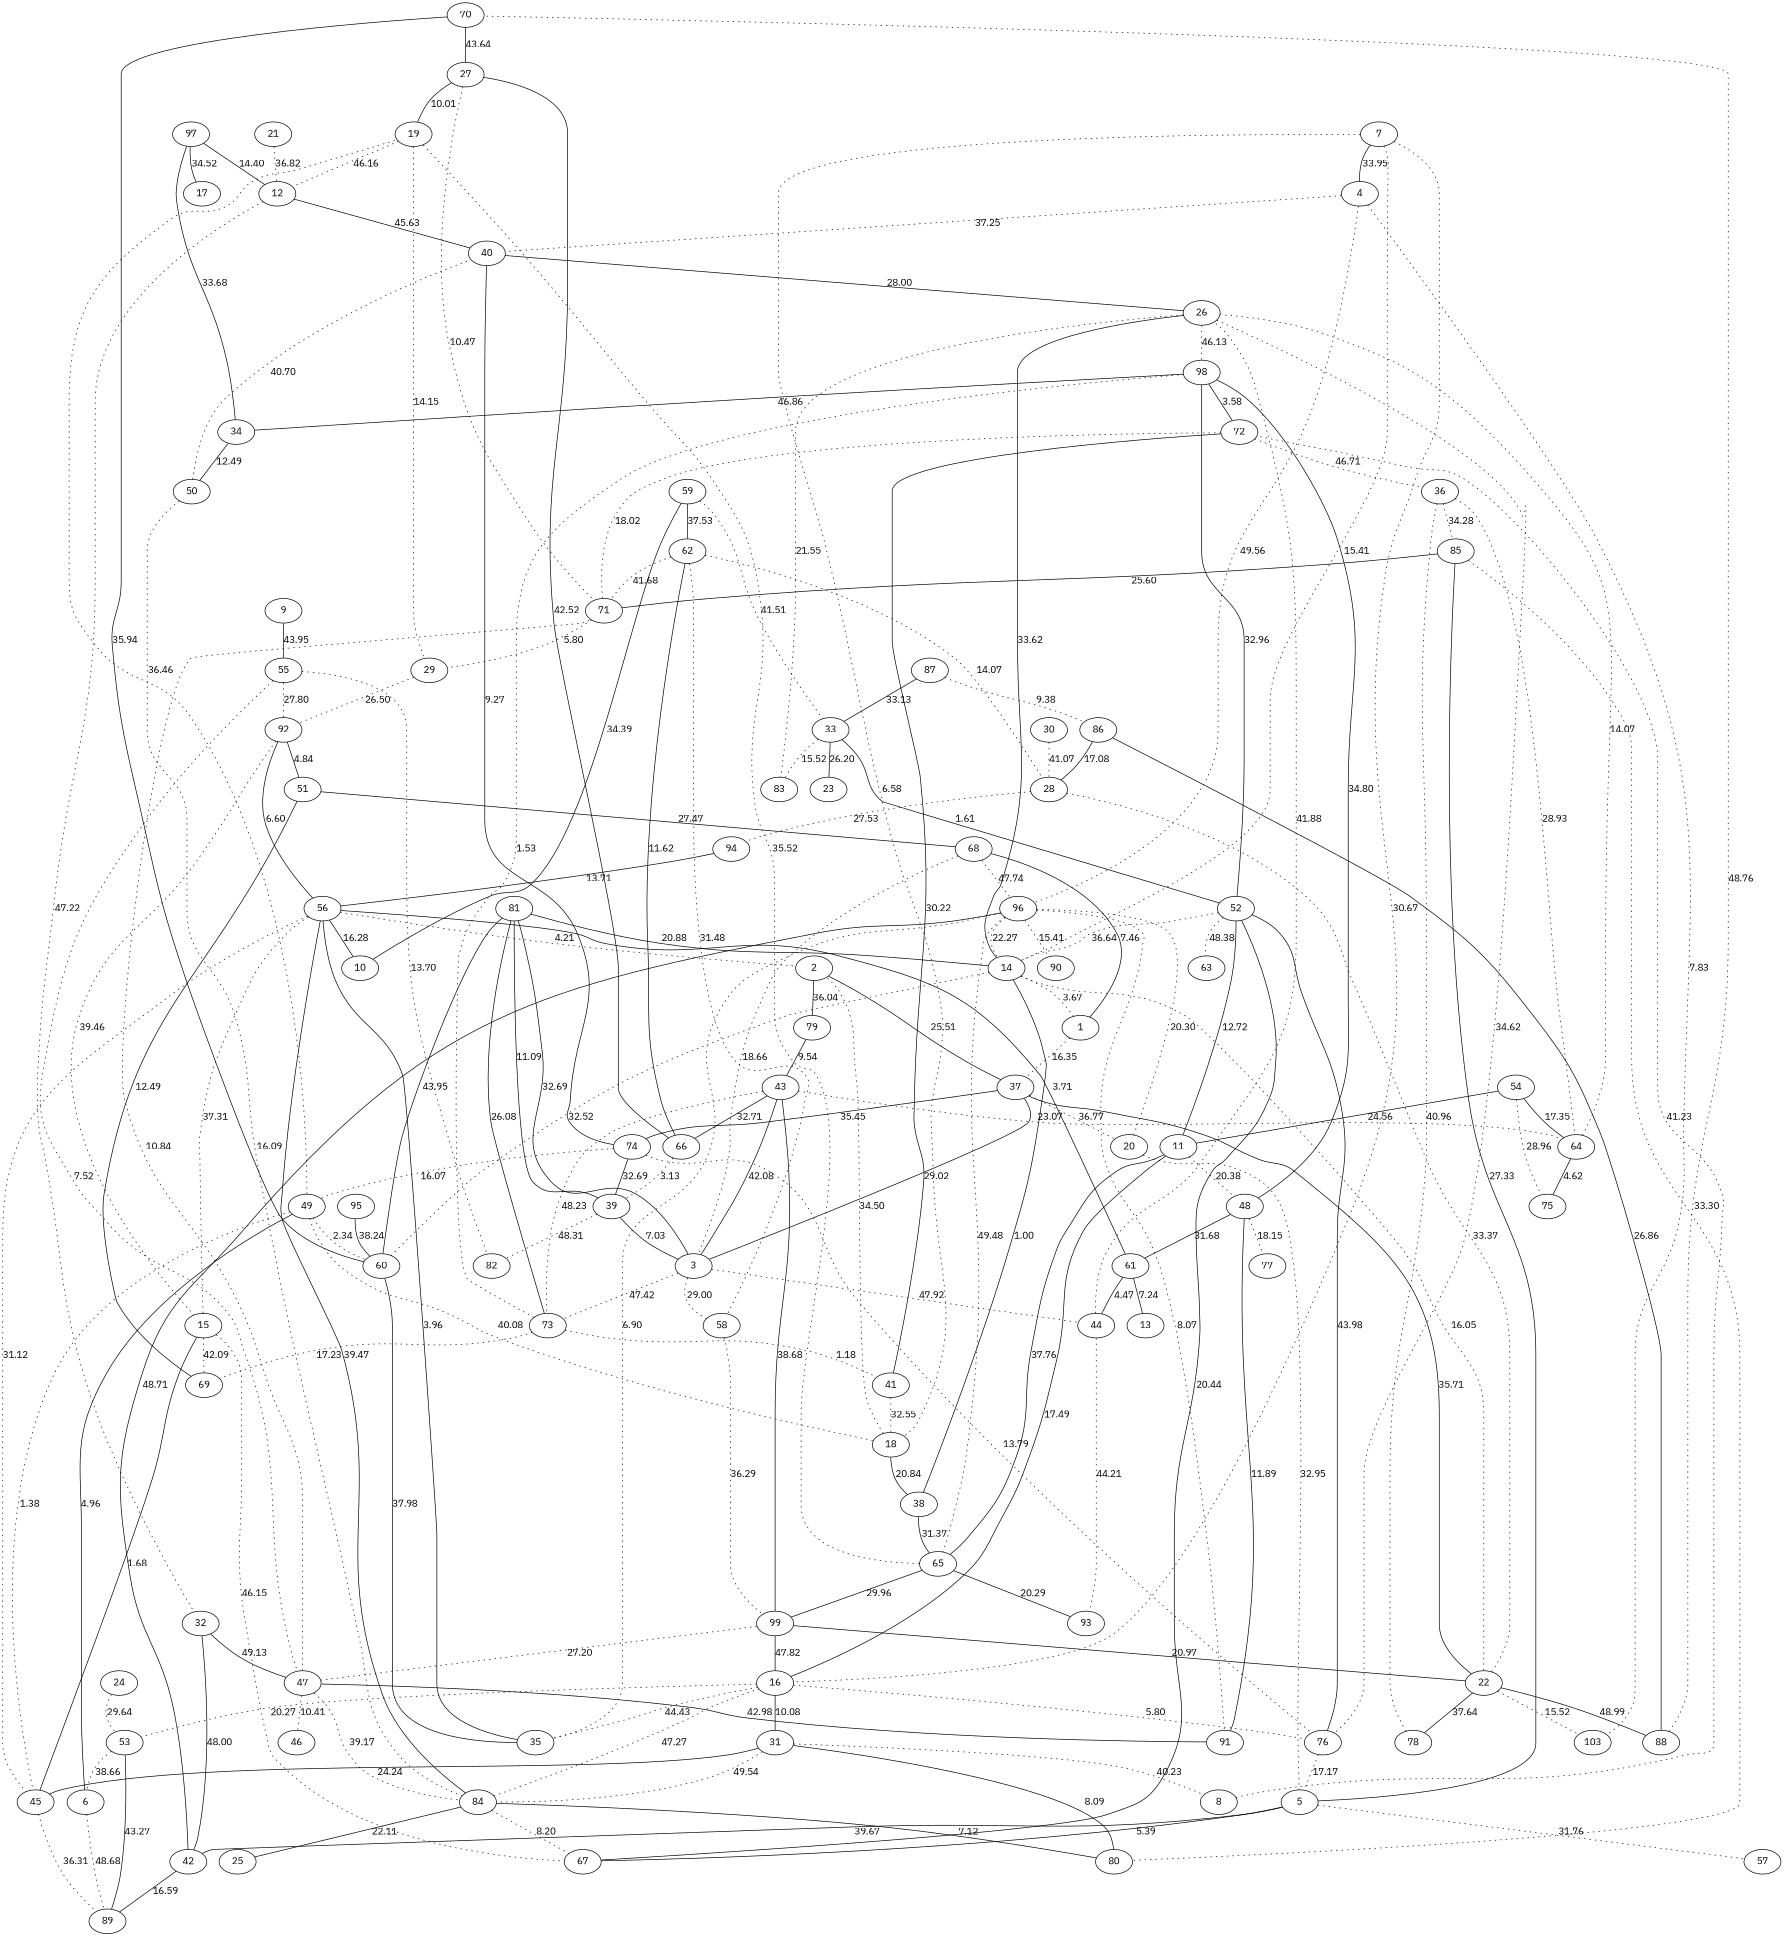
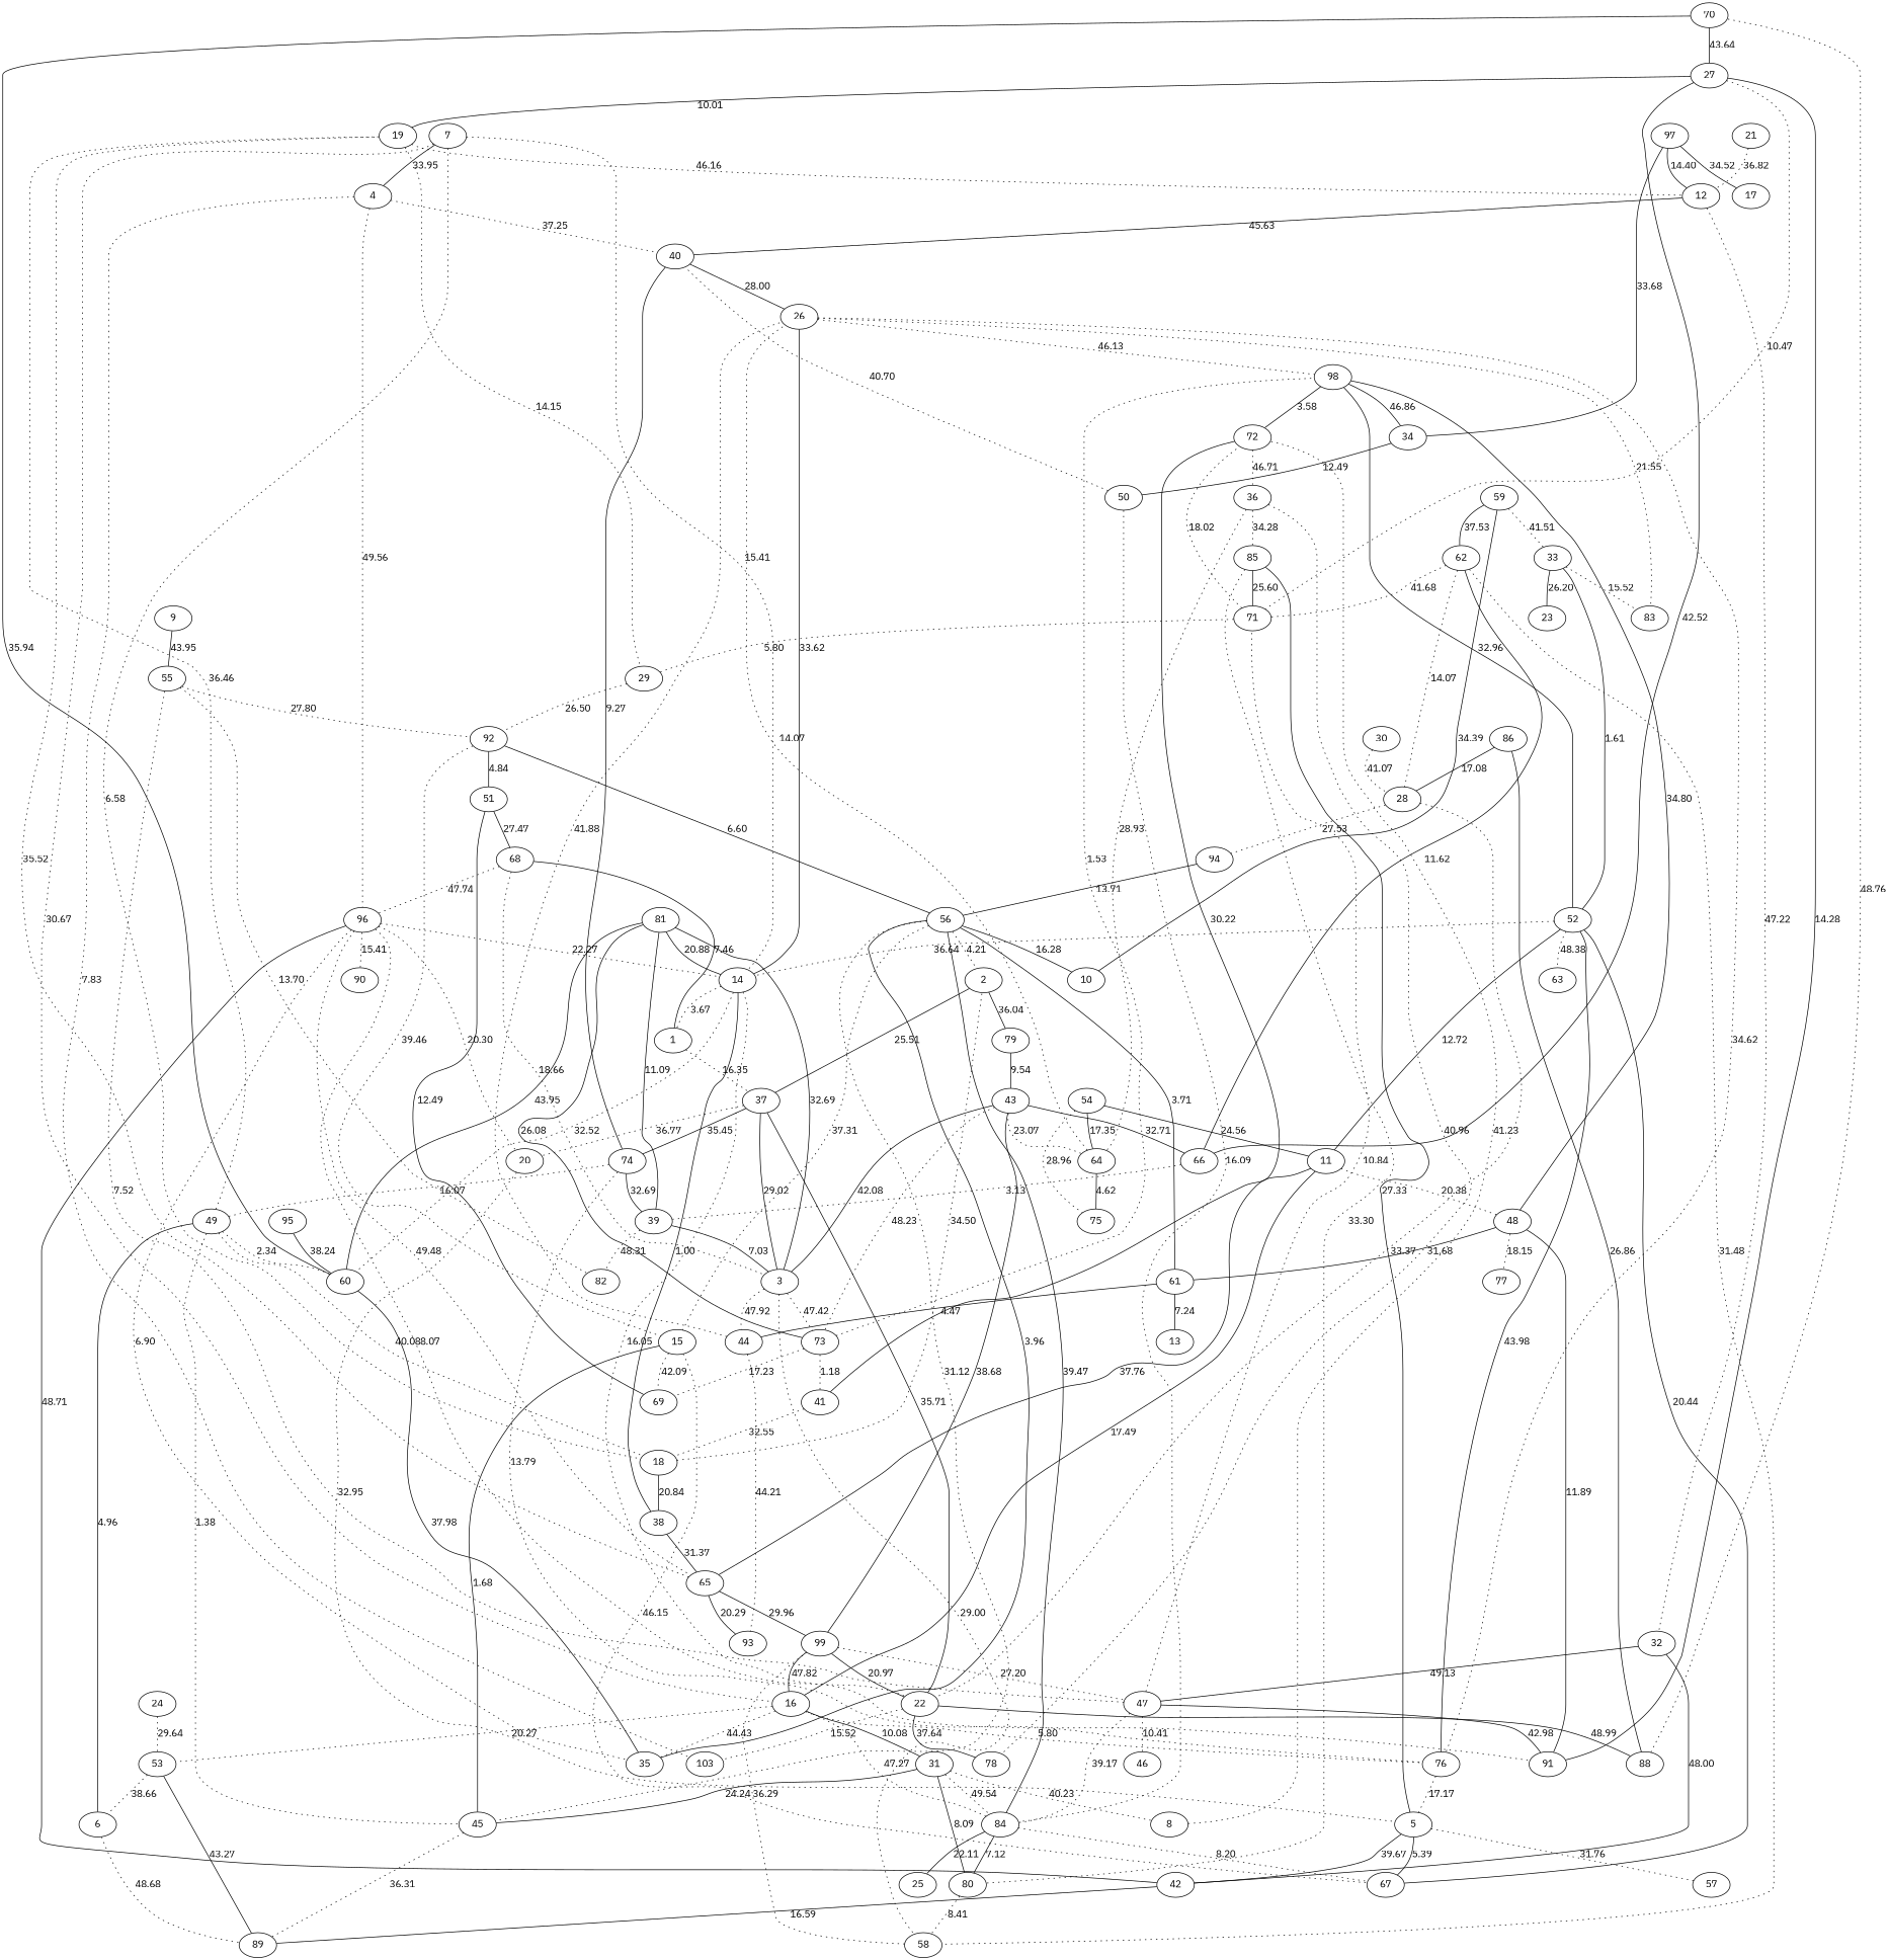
  graph {
    fontname="IBM Plex Sans"
    node [fontname="IBM Plex Sans"]
    edge [fontname="IBM Plex Sans" style=dotted]
    70
    60
    27
    35
    19
    71
    49
    6
    45
    18
    89
    38
    2
    12
    29
    98
    72
    48
    34
    52
    36
    41
    61
    91
    77
    50
    14
    11
    67
    76
    63
    64
    85
    78
    1
    22
    65
    37
    68
    n40 [label=103]
    88
    99
    93
    4
    96
    40
    20
    42
    90
    26
    74
    16
    31
    53
    44
    13
    81
    39
    73
    3
    82
    69
    58
    84
    80
    25
    30
    28
    94
    56
    8
    83
    5
    57
    51
    59
    10
    62
    33
    66
    23
    79
    43
    97
    17
    32
    47
    46
    15
    75
    55
    92
    24
    54
    9
    86
-   87
    21
    7
    95
    70 -- 60 [label=35.94 style=solid]
    70 -- 27 [label=43.64 style=solid]
    60 -- 35 [label=37.98 style=solid]
    27 -- 19 [label=10.01 style=solid]
    27 -- 71 [label=10.47]
    19 -- 12 [label=46.16]
    19 -- 29 [label=14.15]
    71 -- 29 [label=5.80]
    71 -- 72 [label=18.02]
    49 -- 60 [label=2.34]
    49 -- 19 [label=36.46]
    49 -- 6 [label=4.96 style=solid]
    49 -- 45 [label=1.38]
    49 -- 18 [label=40.08]
    6 -- 89 [label=48.68]
    45 -- 89 [label=36.31]
    18 -- 38 [label=20.84 style=solid]
    18 -- 2 [label=34.50]
    38 -- 65 [label=31.37 style=solid]
    2 -- 37 [label=25.51 style=solid]
    2 -- 79 [label=36.04 style=solid]
    12 -- 40 [label=45.63 style=solid]
    12 -- 32 [label=47.22]
    29 -- 92 [label=26.50]
    98 -- 72 [label=3.58 style=solid]
    98 -- 48 [label=34.80 style=solid]
    98 -- 34 [label=46.86 style=solid]
    98 -- 52 [label=32.96 style=solid]
    72 -- 36 [label=46.71]
    72 -- 41 [label=30.22 style=solid]
    48 -- 61 [label=31.68 style=solid]
    48 -- 91 [label=11.89 style=solid]
    48 -- 77 [label=18.15]
    34 -- 50 [label=12.49 style=solid]
    52 -- 14 [label=36.64]
    52 -- 11 [label=12.72 style=solid]
    52 -- 67 [label=20.44 style=solid]
    52 -- 76 [label=43.98 style=solid]
    52 -- 63 [label=48.38]
    36 -- 64 [label=28.93]
    36 -- 85 [label=34.28]
    36 -- 78 [label=40.96]
    41 -- 18 [label=32.55]
    61 -- 44 [label=4.47 style=solid]
    61 -- 13 [label=7.24 style=solid]
+   91 -- 27 [label=14.28 style=solid]
    50 -- 40 [label=40.70]
    50 -- 84 [label=16.09]
    14 -- 60 [label=32.52]
    14 -- 38 [label=1.00 style=solid]
    14 -- 1 [label=3.67]
    14 -- 22 [label=16.05]
    11 -- 48 [label=20.38]
    11 -- 65 [label=37.76 style=solid]
    11 -- 16 [label=17.49 style=solid]
    76 -- 5 [label=17.17]
    64 -- 26 [label=14.07]
    64 -- 75 [label=4.62 style=solid]
    85 -- 71 [label=25.60 style=solid]
    85 -- 80 [label=33.30]
    85 -- 5 [label=27.33 style=solid]
    1 -- 37 [label=16.35]
    1 -- 68 [label=7.46 style=solid]
    22 -- 78 [label=37.64 style=solid]
    22 -- 37 [label=35.71 style=solid]
    22 -- n40 [label=15.52]
    22 -- 88 [label=48.99 style=solid]
    65 -- 19 [label=35.52]
    65 -- 99 [label=29.96 style=solid]
    65 -- 93 [label=20.29 style=solid]
    37 -- 20 [label=36.77]
    37 -- 74 [label=35.45 style=solid]
    68 -- 96 [label=47.74]
    68 -- 3 [label=18.66]
    88 -- 70 [label=48.76]
    99 -- 22 [label=20.97 style=solid]
    99 -- 16 [label=47.82 style=solid]
    99 -- 47 [label=27.20]
    4 -- n40 [label=7.83]
    4 -- 96 [label=49.56]
    4 -- 40 [label=37.25]
    96 -- 35 [label=6.90]
    96 -- 91 [label=8.07]
    96 -- 14 [label=22.27]
    96 -- 65 [label=49.48]
    96 -- 20 [label=20.30]
    96 -- 42 [label=48.71 style=solid]
    96 -- 90 [label=15.41]
    40 -- 26 [label=28.00 style=solid]
    40 -- 74 [label=9.27 style=solid]
    20 -- 5 [label=32.95]
    42 -- 89 [label=16.59 style=solid]
    26 -- 98 [label=46.13]
    26 -- 14 [label=33.62 style=solid]
    26 -- 76 [label=34.62]
    26 -- 83 [label=21.55]
    74 -- 49 [label=16.07]
    74 -- 76 [label=13.79]
    74 -- 39 [label=32.69 style=solid]
    16 -- 35 [label=44.43]
    16 -- 76 [label=5.80]
    16 -- 31 [label=10.08 style=solid]
    16 -- 53 [label=20.27]
    31 -- 45 [label=24.24 style=solid]
    31 -- 84 [label=49.54]
    31 -- 80 [label=8.09 style=solid]
    31 -- 8 [label=40.23]
    53 -- 6 [label=38.66]
    53 -- 89 [label=43.27 style=solid]
    44 -- 93 [label=44.21]
    44 -- 26 [label=41.88]
    81 -- 60 [label=43.95 style=solid]
    81 -- 14 [label=20.88 style=solid]
    81 -- 39 [label=11.09 style=solid]
    81 -- 73 [label=26.08 style=solid]
    81 -- 3 [label=32.69 style=solid]
    39 -- 3 [label=7.03 style=solid]
    39 -- 82 [label=48.31]
    73 -- 98 [label=1.53]
    73 -- 41 [label=1.18]
    73 -- 69 [label=17.23]
    3 -- 37 [label=29.02 style=solid]
    3 -- 44 [label=47.92]
    3 -- 73 [label=47.42]
    3 -- 58 [label=29.00]
    58 -- 99 [label=36.29]
    84 -- 67 [label=8.20]
    84 -- 16 [label=47.27]
    84 -- 80 [label=7.12 style=solid]
    84 -- 25 [label=22.11 style=solid]
+   80 -- 58 [label=8.41]
    30 -- 28 [label=41.07]
    28 -- 22 [label=33.37]
    28 -- 94 [label=27.53]
    94 -- 56 [label=13.71 style=solid]
    56 -- 35 [label=3.96 style=solid]
    56 -- 45 [label=31.12]
    56 -- 2 [label=4.21]
    56 -- 61 [label=3.71 style=solid]
    56 -- 84 [label=39.47 style=solid]
    56 -- 10 [label=16.28 style=solid]
    56 -- 15 [label=37.31]
    8 -- 72 [label=41.23]
    5 -- 67 [label=5.39 style=solid]
    5 -- 42 [label=39.67 style=solid]
    5 -- 57 [label=31.76]
    51 -- 68 [label=27.47 style=solid]
    51 -- 69 [label=12.49 style=solid]
    59 -- 10 [label=34.39 style=solid]
    59 -- 62 [label=37.53 style=solid]
    59 -- 33 [label=41.51]
    62 -- 71 [label=41.68]
    62 -- 58 [label=31.48]
    62 -- 28 [label=14.07]
    62 -- 66 [label=11.62 style=solid]
    33 -- 52 [label=1.61 style=solid]
    33 -- 83 [label=15.52]
    33 -- 23 [label=26.20 style=solid]
    66 -- 27 [label=42.52 style=solid]
    66 -- 39 [label=3.13]
    79 -- 43 [label=9.54 style=solid]
    43 -- 64 [label=23.07]
    43 -- 99 [label=38.68 style=solid]
    43 -- 73 [label=48.23]
    43 -- 3 [label=42.08 style=solid]
    43 -- 66 [label=32.71 style=solid]
    97 -- 12 [label=14.40 style=solid]
    97 -- 34 [label=33.68 style=solid]
    97 -- 17 [label=34.52 style=solid]
    32 -- 42 [label=48.00 style=solid]
    32 -- 47 [label=49.13 style=solid]
    47 -- 71 [label=10.84]
    47 -- 91 [label=42.98 style=solid]
    47 -- 84 [label=39.17]
    47 -- 46 [label=10.41]
    15 -- 45 [label=1.68 style=solid]
    15 -- 67 [label=46.15]
    15 -- 69 [label=42.09]
    55 -- 82 [label=13.70]
    55 -- 47 [label=7.52]
    55 -- 92 [label=27.80]
    92 -- 56 [label=6.60 style=solid]
    92 -- 51 [label=4.84 style=solid]
    92 -- 15 [label=39.46]
    24 -- 53 [label=29.64]
    54 -- 11 [label=24.56 style=solid]
    54 -- 64 [label=17.35 style=solid]
    54 -- 75 [label=28.96]
    9 -- 55 [label=43.95 style=solid]
    86 -- 88 [label=26.86 style=solid]
    86 -- 28 [label=17.08 style=solid]
-   87 -- 33 [label=33.13 style=solid]
-   87 -- 86 [label=9.38]
    21 -- 12 [label=36.82]
    7 -- 18 [label=6.58]
    7 -- 14 [label=15.41]
    7 -- 4 [label=33.95 style=solid]
    7 -- 16 [label=30.67]
    95 -- 60 [label=38.24 style=solid]
  }
